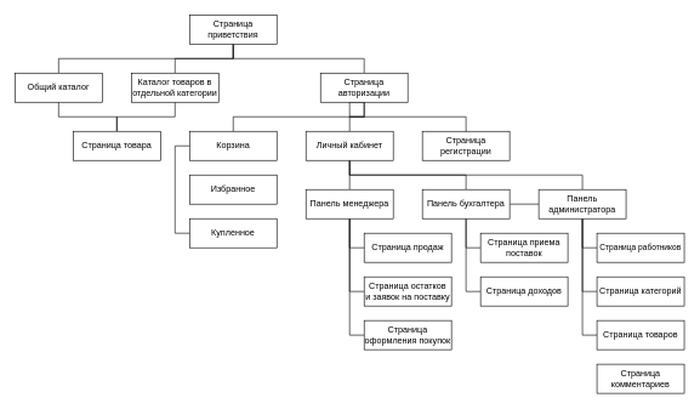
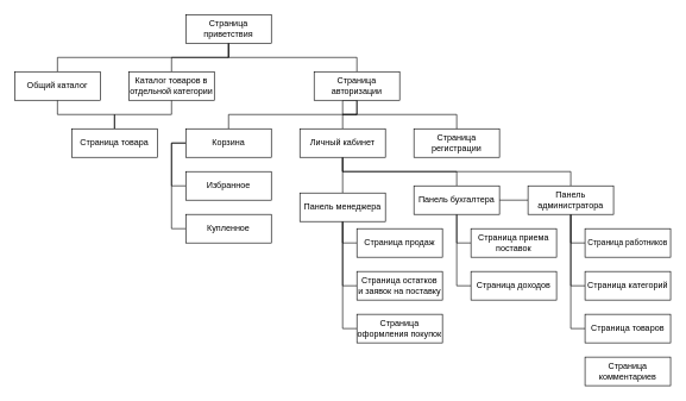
  <mxCell id="0" />
  <mxCell id="1" parent="0" />
  <mxCell id="2" style="edgeStyle=orthogonalEdgeStyle;rounded=0;orthogonalLoop=1;jettySize=auto;html=1;exitX=0.5;exitY=1;exitDx=0;exitDy=0;entryX=0.5;entryY=0;entryDx=0;entryDy=0;endArrow=none;endFill=0;" edge="1" parent="1" source="5" target="9"><mxGeometry relative="1" as="geometry" /></mxCell>
  <mxCell id="3" style="edgeStyle=orthogonalEdgeStyle;rounded=0;orthogonalLoop=1;jettySize=auto;html=1;exitX=0.5;exitY=1;exitDx=0;exitDy=0;entryX=0.5;entryY=0;entryDx=0;entryDy=0;endArrow=none;endFill=0;" edge="1" parent="1" source="5" target="7"><mxGeometry relative="1" as="geometry" /></mxCell>
  <mxCell id="4" style="edgeStyle=orthogonalEdgeStyle;rounded=0;orthogonalLoop=1;jettySize=auto;html=1;exitX=0.5;exitY=1;exitDx=0;exitDy=0;entryX=0.5;entryY=0;entryDx=0;entryDy=0;endArrow=none;endFill=0;" edge="1" parent="1" source="5" target="14"><mxGeometry relative="1" as="geometry" /></mxCell>
  <mxCell id="5" value="Страница приветствия" style="rounded=0;whiteSpace=wrap;html=1;" parent="1" vertex="1"><mxGeometry x="260" y="20" width="120" height="40" as="geometry" /></mxCell>
  <mxCell id="6" value="" style="edgeStyle=orthogonalEdgeStyle;rounded=0;orthogonalLoop=1;jettySize=auto;html=1;fontSize=9;endArrow=none;endFill=0;" parent="1" source="7" target="43" edge="1"><mxGeometry relative="1" as="geometry" /></mxCell>
  <mxCell id="7" value="Общий каталог" style="rounded=0;whiteSpace=wrap;html=1;" parent="1" vertex="1"><mxGeometry x="20" y="100" width="120" height="40" as="geometry" /></mxCell>
  <mxCell id="8" style="edgeStyle=orthogonalEdgeStyle;rounded=0;orthogonalLoop=1;jettySize=auto;html=1;entryX=0.5;entryY=0;entryDx=0;entryDy=0;fontSize=9;endArrow=none;endFill=0;" parent="1" source="9" target="43" edge="1"><mxGeometry relative="1" as="geometry" /></mxCell>
  <mxCell id="9" value="Каталог товаров в отдельной категории" style="whiteSpace=wrap;html=1;rounded=0;" parent="1" vertex="1"><mxGeometry x="180" y="100" width="120" height="40" as="geometry" /></mxCell>
  <mxCell id="10" value="Страница регистрации" style="whiteSpace=wrap;html=1;rounded=0;" parent="1" vertex="1"><mxGeometry x="580" y="180" width="120" height="40" as="geometry" /></mxCell>
  <mxCell id="11" style="edgeStyle=orthogonalEdgeStyle;rounded=0;orthogonalLoop=1;jettySize=auto;html=1;exitX=0.5;exitY=1;exitDx=0;exitDy=0;entryX=0.5;entryY=0;entryDx=0;entryDy=0;endArrow=none;endFill=0;" edge="1" parent="1" source="14" target="10"><mxGeometry relative="1" as="geometry"><Array as="points"><mxPoint x="480" y="160" /><mxPoint x="640" y="160" /></Array></mxGeometry></mxCell>
  <mxCell id="12" style="edgeStyle=orthogonalEdgeStyle;rounded=0;orthogonalLoop=1;jettySize=auto;html=1;exitX=0.5;exitY=1;exitDx=0;exitDy=0;entryX=0.5;entryY=0;entryDx=0;entryDy=0;endArrow=none;endFill=0;" edge="1" parent="1" source="14" target="17"><mxGeometry relative="1" as="geometry" /></mxCell>
  <mxCell id="13" style="edgeStyle=orthogonalEdgeStyle;rounded=0;orthogonalLoop=1;jettySize=auto;html=1;exitX=0.5;exitY=1;exitDx=0;exitDy=0;entryX=0.5;entryY=0;entryDx=0;entryDy=0;endArrow=none;endFill=0;" edge="1" parent="1" source="14" target="21"><mxGeometry relative="1" as="geometry" /></mxCell>
  <mxCell id="14" value="Страница авторизации" style="whiteSpace=wrap;html=1;rounded=0;" parent="1" vertex="1"><mxGeometry x="440" y="100" width="120" height="40" as="geometry" /></mxCell>
+ <mxCell id="15" value="" style="edgeStyle=orthogonalEdgeStyle;rounded=0;orthogonalLoop=1;jettySize=auto;html=1;endArrow=none;endFill=0;entryX=0;entryY=0.5;entryDx=0;entryDy=0;exitX=0;exitY=0.5;exitDx=0;exitDy=0;" parent="1" source="17" target="44" edge="1"><mxGeometry relative="1" as="geometry" /></mxCell>
  <mxCell id="16" value="" style="edgeStyle=orthogonalEdgeStyle;rounded=0;orthogonalLoop=1;jettySize=auto;html=1;endArrow=none;endFill=0;exitX=0;exitY=0.5;exitDx=0;exitDy=0;" parent="1" source="17" target="45" edge="1"><mxGeometry relative="1" as="geometry"><Array as="points"><mxPoint x="240" y="200" /><mxPoint x="240" y="320" /></Array></mxGeometry></mxCell>
  <mxCell id="17" value="&lt;font style=&quot;font-size: 12px&quot;&gt;Корзина&lt;/font&gt;" style="rounded=0;whiteSpace=wrap;html=1;fontSize=9;" parent="1" vertex="1"><mxGeometry x="260" y="180" width="120" height="40" as="geometry" /></mxCell>
  <mxCell id="18" style="edgeStyle=orthogonalEdgeStyle;rounded=0;orthogonalLoop=1;jettySize=auto;html=1;exitX=0.5;exitY=1;exitDx=0;exitDy=0;entryX=0.5;entryY=0;entryDx=0;entryDy=0;endArrow=none;endFill=0;" parent="1" source="21" target="39" edge="1"><mxGeometry relative="1" as="geometry" /></mxCell>
  <mxCell id="19" style="edgeStyle=orthogonalEdgeStyle;rounded=0;orthogonalLoop=1;jettySize=auto;html=1;exitX=0.5;exitY=1;exitDx=0;exitDy=0;entryX=0.5;entryY=0;entryDx=0;entryDy=0;endArrow=none;endFill=0;" parent="1" source="21" target="33" edge="1"><mxGeometry relative="1" as="geometry" /></mxCell>
  <mxCell id="20" style="edgeStyle=orthogonalEdgeStyle;rounded=0;orthogonalLoop=1;jettySize=auto;html=1;exitX=0.5;exitY=1;exitDx=0;exitDy=0;entryX=0.5;entryY=0;entryDx=0;entryDy=0;endArrow=none;endFill=0;" parent="1" source="21" target="26" edge="1"><mxGeometry relative="1" as="geometry" /></mxCell>
  <mxCell id="21" value="Личный кабинет" style="whiteSpace=wrap;html=1;rounded=0;" parent="1" vertex="1"><mxGeometry x="420" y="180" width="120" height="40" as="geometry" /></mxCell>
  <mxCell id="22" value="" style="edgeStyle=orthogonalEdgeStyle;rounded=0;orthogonalLoop=1;jettySize=auto;html=1;fontSize=12;entryX=0;entryY=0.5;entryDx=0;entryDy=0;endArrow=none;endFill=0;" parent="1" source="26" target="27" edge="1"><mxGeometry relative="1" as="geometry" /></mxCell>
  <mxCell id="23" value="" style="edgeStyle=orthogonalEdgeStyle;rounded=0;orthogonalLoop=1;jettySize=auto;html=1;fontSize=12;entryX=0;entryY=0.5;entryDx=0;entryDy=0;endArrow=none;endFill=0;" parent="1" source="26" target="28" edge="1"><mxGeometry relative="1" as="geometry" /></mxCell>
  <mxCell id="24" value="" style="edgeStyle=orthogonalEdgeStyle;rounded=0;orthogonalLoop=1;jettySize=auto;html=1;fontSize=12;entryX=0;entryY=0.5;entryDx=0;entryDy=0;endArrow=none;endFill=0;" parent="1" source="26" target="29" edge="1"><mxGeometry relative="1" as="geometry" /></mxCell>
  <mxCell id="25" value="" style="edgeStyle=orthogonalEdgeStyle;rounded=0;orthogonalLoop=1;jettySize=auto;html=1;fontSize=12;endArrow=none;endFill=0;" parent="1" source="26" target="33" edge="1"><mxGeometry relative="1" as="geometry" /></mxCell>
  <mxCell id="26" value="&lt;font style=&quot;font-size: 12px&quot;&gt;Панель администратора&lt;/font&gt;" style="whiteSpace=wrap;html=1;fontSize=12;spacing=0;" parent="1" vertex="1"><mxGeometry x="740" y="260" width="120" height="40" as="geometry" /></mxCell>
  <mxCell id="27" value="Страница товаров" style="whiteSpace=wrap;html=1;spacing=0;" parent="1" vertex="1"><mxGeometry x="820" y="440" width="120" height="40" as="geometry" /></mxCell>
  <mxCell id="28" value="Страница категорий" style="whiteSpace=wrap;html=1;spacing=0;" parent="1" vertex="1"><mxGeometry x="820" y="380" width="120" height="40" as="geometry" /></mxCell>
  <mxCell id="29" value="&lt;font style=&quot;font-size: 11px&quot;&gt;Страница работников&lt;/font&gt;" style="whiteSpace=wrap;html=1;spacing=0;" parent="1" vertex="1"><mxGeometry x="820" y="320" width="120" height="40" as="geometry" /></mxCell>
  <mxCell id="30" value="Страница комментариев" style="whiteSpace=wrap;html=1;spacing=0;" parent="1" vertex="1"><mxGeometry x="820" y="500" width="120" height="40" as="geometry" /></mxCell>
  <mxCell id="31" value="" style="edgeStyle=orthogonalEdgeStyle;rounded=0;orthogonalLoop=1;jettySize=auto;html=1;fontSize=12;entryX=0;entryY=0.5;entryDx=0;entryDy=0;endArrow=none;endFill=0;" parent="1" source="33" target="34" edge="1"><mxGeometry relative="1" as="geometry" /></mxCell>
  <mxCell id="32" value="" style="edgeStyle=orthogonalEdgeStyle;rounded=0;orthogonalLoop=1;jettySize=auto;html=1;fontSize=12;entryX=0;entryY=0.5;entryDx=0;entryDy=0;endArrow=none;endFill=0;" parent="1" source="33" target="35" edge="1"><mxGeometry relative="1" as="geometry" /></mxCell>
  <mxCell id="33" value="Панель бухгалтера" style="whiteSpace=wrap;html=1;fontSize=12;spacing=0;" parent="1" vertex="1"><mxGeometry x="580" y="260" width="120" height="40" as="geometry" /></mxCell>
  <mxCell id="34" value="Страница приема поставок" style="whiteSpace=wrap;html=1;spacing=0;" parent="1" vertex="1"><mxGeometry x="660" y="320" width="120" height="40" as="geometry" /></mxCell>
  <mxCell id="35" value="Страница доходов" style="whiteSpace=wrap;html=1;spacing=0;" parent="1" vertex="1"><mxGeometry x="660" y="380" width="120" height="40" as="geometry" /></mxCell>
  <mxCell id="36" value="" style="edgeStyle=orthogonalEdgeStyle;rounded=0;orthogonalLoop=1;jettySize=auto;html=1;fontSize=12;entryX=0;entryY=0.5;entryDx=0;entryDy=0;endArrow=none;endFill=0;" parent="1" source="39" target="40" edge="1"><mxGeometry relative="1" as="geometry" /></mxCell>
  <mxCell id="37" value="" style="edgeStyle=orthogonalEdgeStyle;rounded=0;orthogonalLoop=1;jettySize=auto;html=1;fontSize=12;entryX=0;entryY=0.5;entryDx=0;entryDy=0;endArrow=none;endFill=0;" parent="1" source="39" target="41" edge="1"><mxGeometry relative="1" as="geometry" /></mxCell>
  <mxCell id="38" value="" style="edgeStyle=orthogonalEdgeStyle;rounded=0;orthogonalLoop=1;jettySize=auto;html=1;fontSize=12;entryX=0;entryY=0.5;entryDx=0;entryDy=0;endArrow=none;endFill=0;" parent="1" source="39" target="42" edge="1"><mxGeometry relative="1" as="geometry" /></mxCell>
- <mxCell id="39" value="Панель менеджера" style="whiteSpace=wrap;html=1;fontSize=12;spacing=0;" parent="1" vertex="1"><mxGeometry x="420" y="260" width="120" height="40" as="geometry" /></mxCell>
+ <mxCell id="39" value="Панель менеджера" style="whiteSpace=wrap;html=1;fontSize=12;spacing=0;" parent="1" vertex="1"><mxGeometry x="420" y="270" width="120" height="40" as="geometry" /></mxCell>
  <mxCell id="40" value="Страница продаж" style="whiteSpace=wrap;html=1;spacing=0;" parent="1" vertex="1"><mxGeometry x="500" y="320" width="120" height="40" as="geometry" /></mxCell>
  <mxCell id="41" value="Страница остатков&lt;br&gt;и заявок на поставку" style="whiteSpace=wrap;html=1;spacing=0;" parent="1" vertex="1"><mxGeometry x="500" y="380" width="120" height="40" as="geometry" /></mxCell>
  <mxCell id="42" value="Страница оформления покупок" style="whiteSpace=wrap;html=1;spacing=0;fontSize=12;" parent="1" vertex="1"><mxGeometry x="500" y="440" width="120" height="40" as="geometry" /></mxCell>
  <mxCell id="43" value="Страница товара" style="whiteSpace=wrap;html=1;rounded=0;" parent="1" vertex="1"><mxGeometry x="100" y="180" width="120" height="40" as="geometry" /></mxCell>
  <mxCell id="44" value="&lt;font style=&quot;font-size: 12px&quot;&gt;Избранное&lt;/font&gt;" style="rounded=0;whiteSpace=wrap;html=1;fontSize=9;" parent="1" vertex="1"><mxGeometry x="260" y="240" width="120" height="40" as="geometry" /></mxCell>
  <mxCell id="45" value="&lt;font style=&quot;font-size: 12px&quot;&gt;Купленное&lt;/font&gt;" style="rounded=0;whiteSpace=wrap;html=1;fontSize=9;" parent="1" vertex="1"><mxGeometry x="260" y="300" width="120" height="40" as="geometry" /></mxCell>
